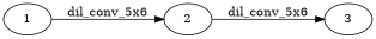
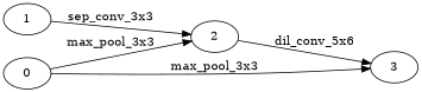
  digraph {
    rankdir=LR
    1
    2
    3
-   1 -> 2 [label=dil_conv_5x6]
+   0
+   1 -> 2 [label=sep_conv_3x3]
    2 -> 3 [label=dil_conv_5x6]
+   0 -> 2 [label=max_pool_3x3]
+   0 -> 3 [label=max_pool_3x3]
  }
